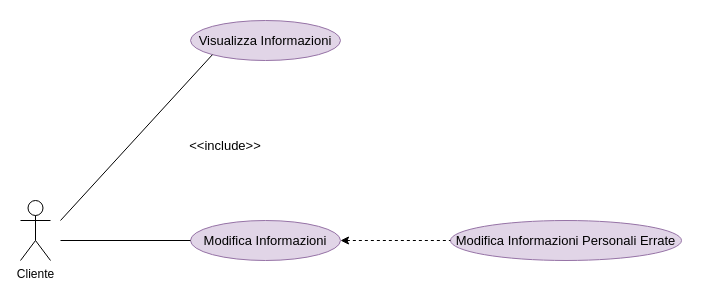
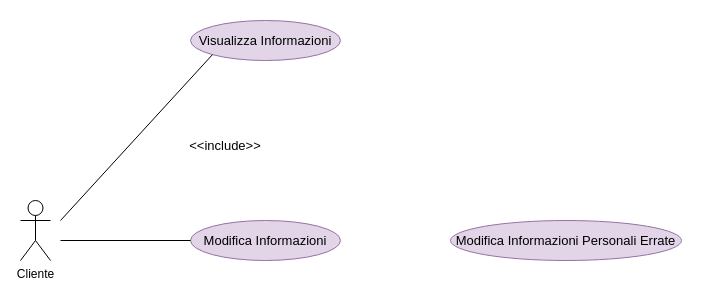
  <mxCell id="0" />
  <mxCell id="1" parent="0" />
  <mxCell id="2" value="Cliente&lt;br&gt;" style="shape=umlActor;verticalLabelPosition=bottom;verticalAlign=top;html=1;outlineConnect=0;" parent="1" vertex="1"><mxGeometry x="20" y="200" width="30" height="60" as="geometry" /></mxCell>
  <mxCell id="3" value="&lt;font style=&quot;font-size: 13px&quot;&gt;Modifica Informazioni&lt;/font&gt;" style="ellipse;whiteSpace=wrap;html=1;fillColor=#e1d5e7;strokeColor=#9673a6;" parent="1" vertex="1"><mxGeometry x="190" y="220" width="150" height="40" as="geometry" /></mxCell>
  <mxCell id="4" value="&lt;font style=&quot;font-size: 13px&quot;&gt;Visualizza Informazioni&lt;/font&gt;" style="ellipse;whiteSpace=wrap;html=1;fillColor=#e1d5e7;strokeColor=#9673a6;" parent="1" vertex="1"><mxGeometry x="190" y="20" width="150" height="40" as="geometry" /></mxCell>
  <mxCell id="5" value="" style="endArrow=none;html=1;rounded=0;fontSize=9;entryX=0;entryY=0.5;entryDx=0;entryDy=0;" parent="1" target="3" edge="1"><mxGeometry width="50" height="50" relative="1" as="geometry"><mxPoint x="60" y="240" as="sourcePoint" /><mxPoint x="130" y="215" as="targetPoint" /></mxGeometry></mxCell>
  <mxCell id="6" value="" style="endArrow=none;html=1;rounded=0;fontSize=9;entryX=0;entryY=1;entryDx=0;entryDy=0;" parent="1" target="4" edge="1"><mxGeometry width="50" height="50" relative="1" as="geometry"><mxPoint x="60" y="220" as="sourcePoint" /><mxPoint x="190" y="220" as="targetPoint" /></mxGeometry></mxCell>
  <mxCell id="7" value="&lt;font style=&quot;font-size: 13px&quot;&gt;Modifica Informazioni Personali Errate&lt;/font&gt;" style="ellipse;whiteSpace=wrap;html=1;fillColor=#e1d5e7;strokeColor=#9673a6;" parent="1" vertex="1"><mxGeometry x="450" y="220" width="231" height="40" as="geometry" /></mxCell>
- <mxCell id="8" value="" style="endArrow=none;dashed=1;html=1;rounded=0;fontSize=9;jumpStyle=none;startArrow=classic;startFill=1;entryX=0;entryY=0.5;entryDx=0;entryDy=0;exitX=1;exitY=0.5;exitDx=0;exitDy=0;" parent="1" source="3" target="7" edge="1"><mxGeometry width="50" height="50" relative="1" as="geometry"><mxPoint x="260" y="360" as="sourcePoint" /><mxPoint x="310" y="310" as="targetPoint" /></mxGeometry></mxCell>
  <mxCell id="9" value="&lt;font style=&quot;font-size: 13px&quot;&gt;&amp;lt;&amp;lt;include&amp;gt;&amp;gt;&lt;/font&gt;" style="text;html=1;strokeColor=none;fillColor=none;align=center;verticalAlign=middle;whiteSpace=wrap;rounded=0;fontSize=9;" parent="1" vertex="1"><mxGeometry x="190" y="130" width="70" height="30" as="geometry" /></mxCell>
